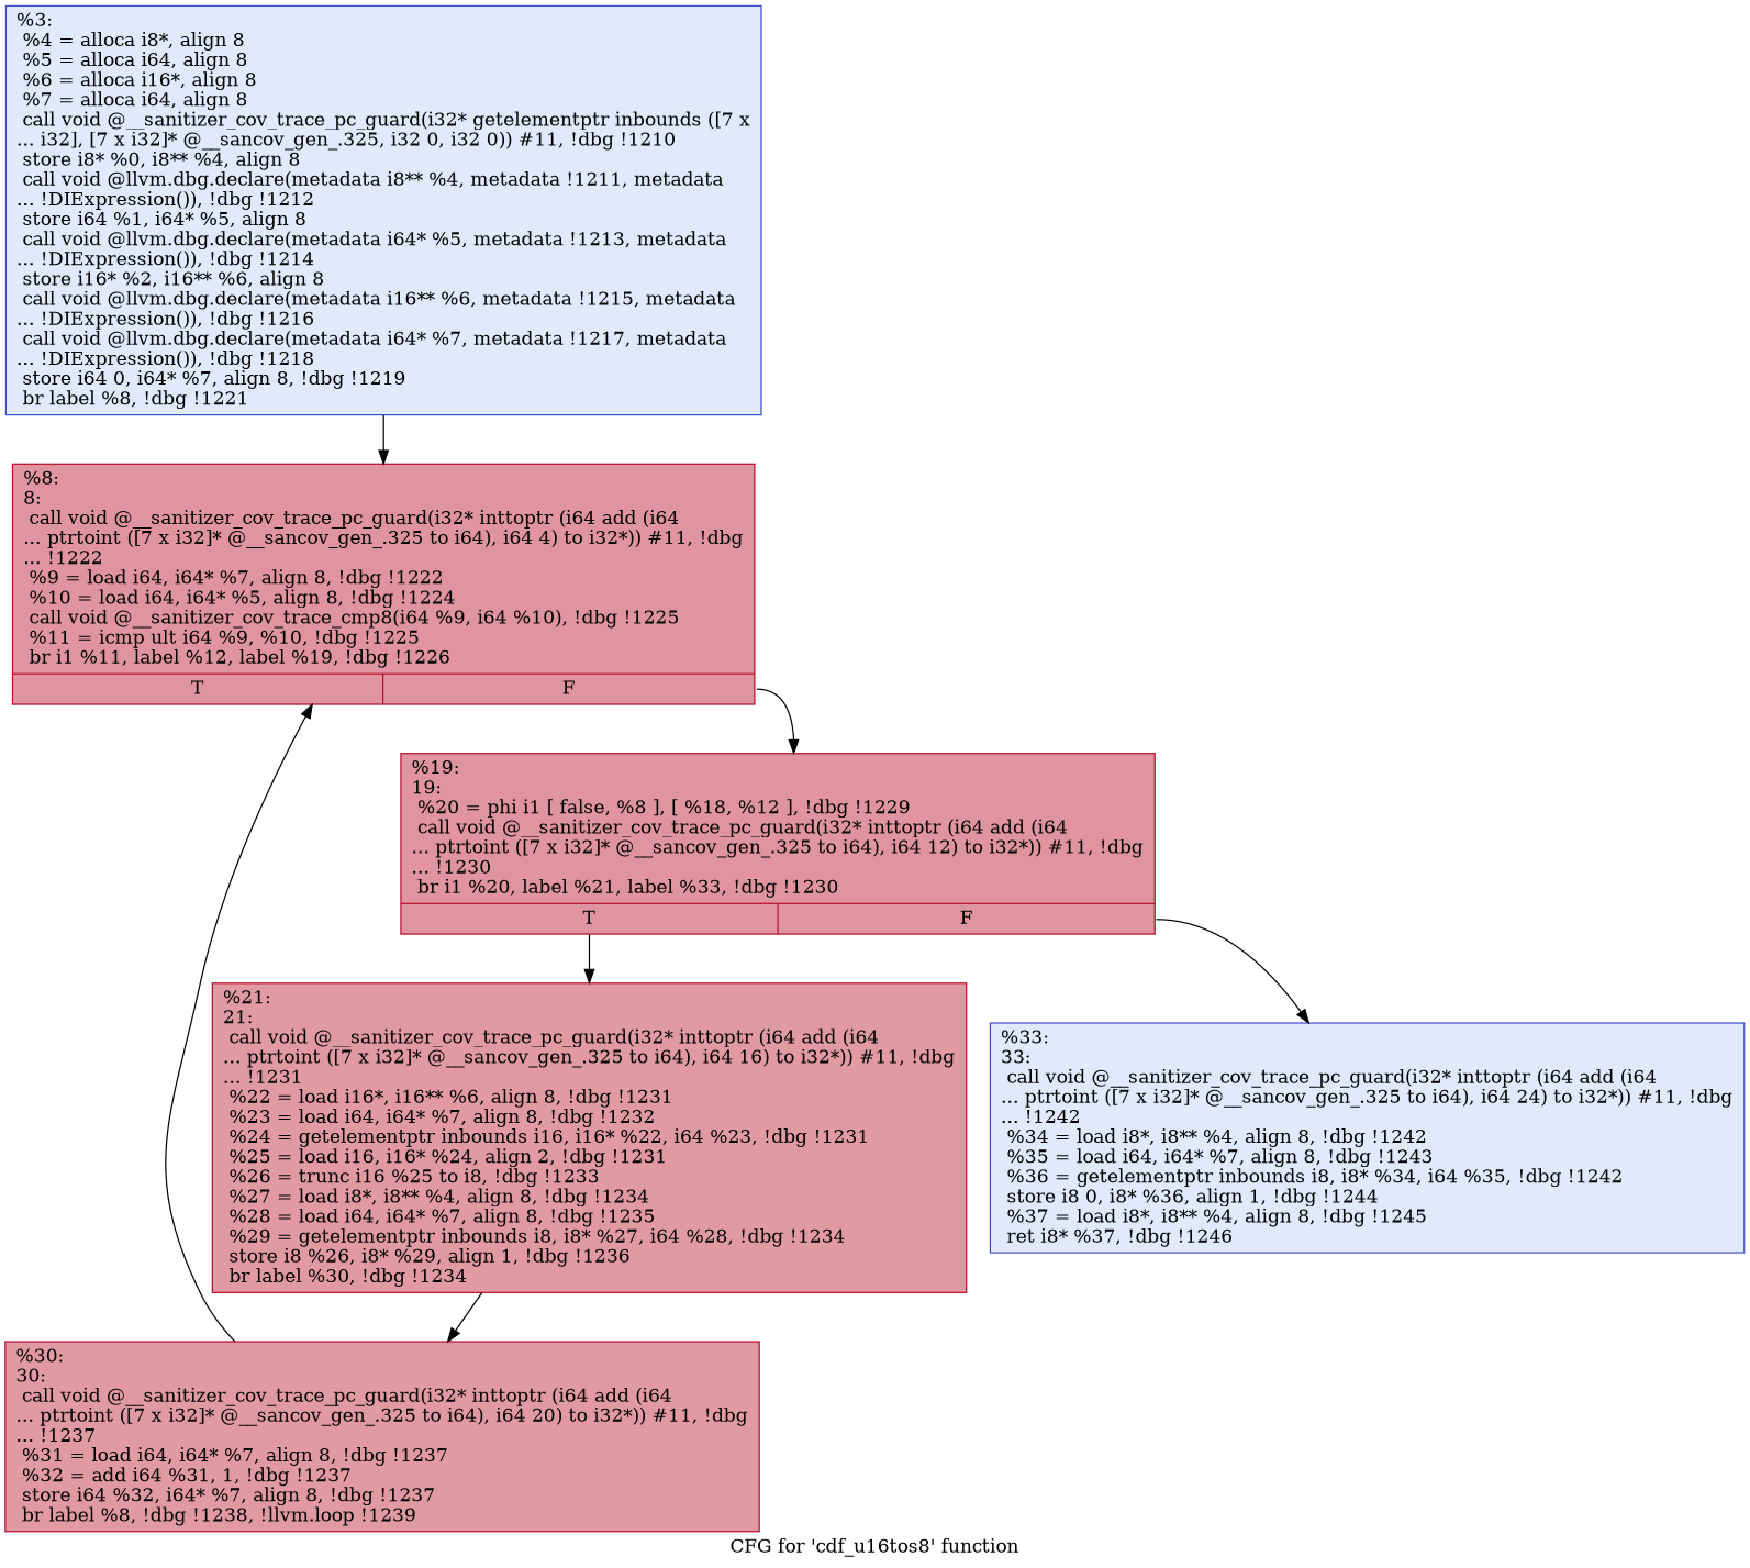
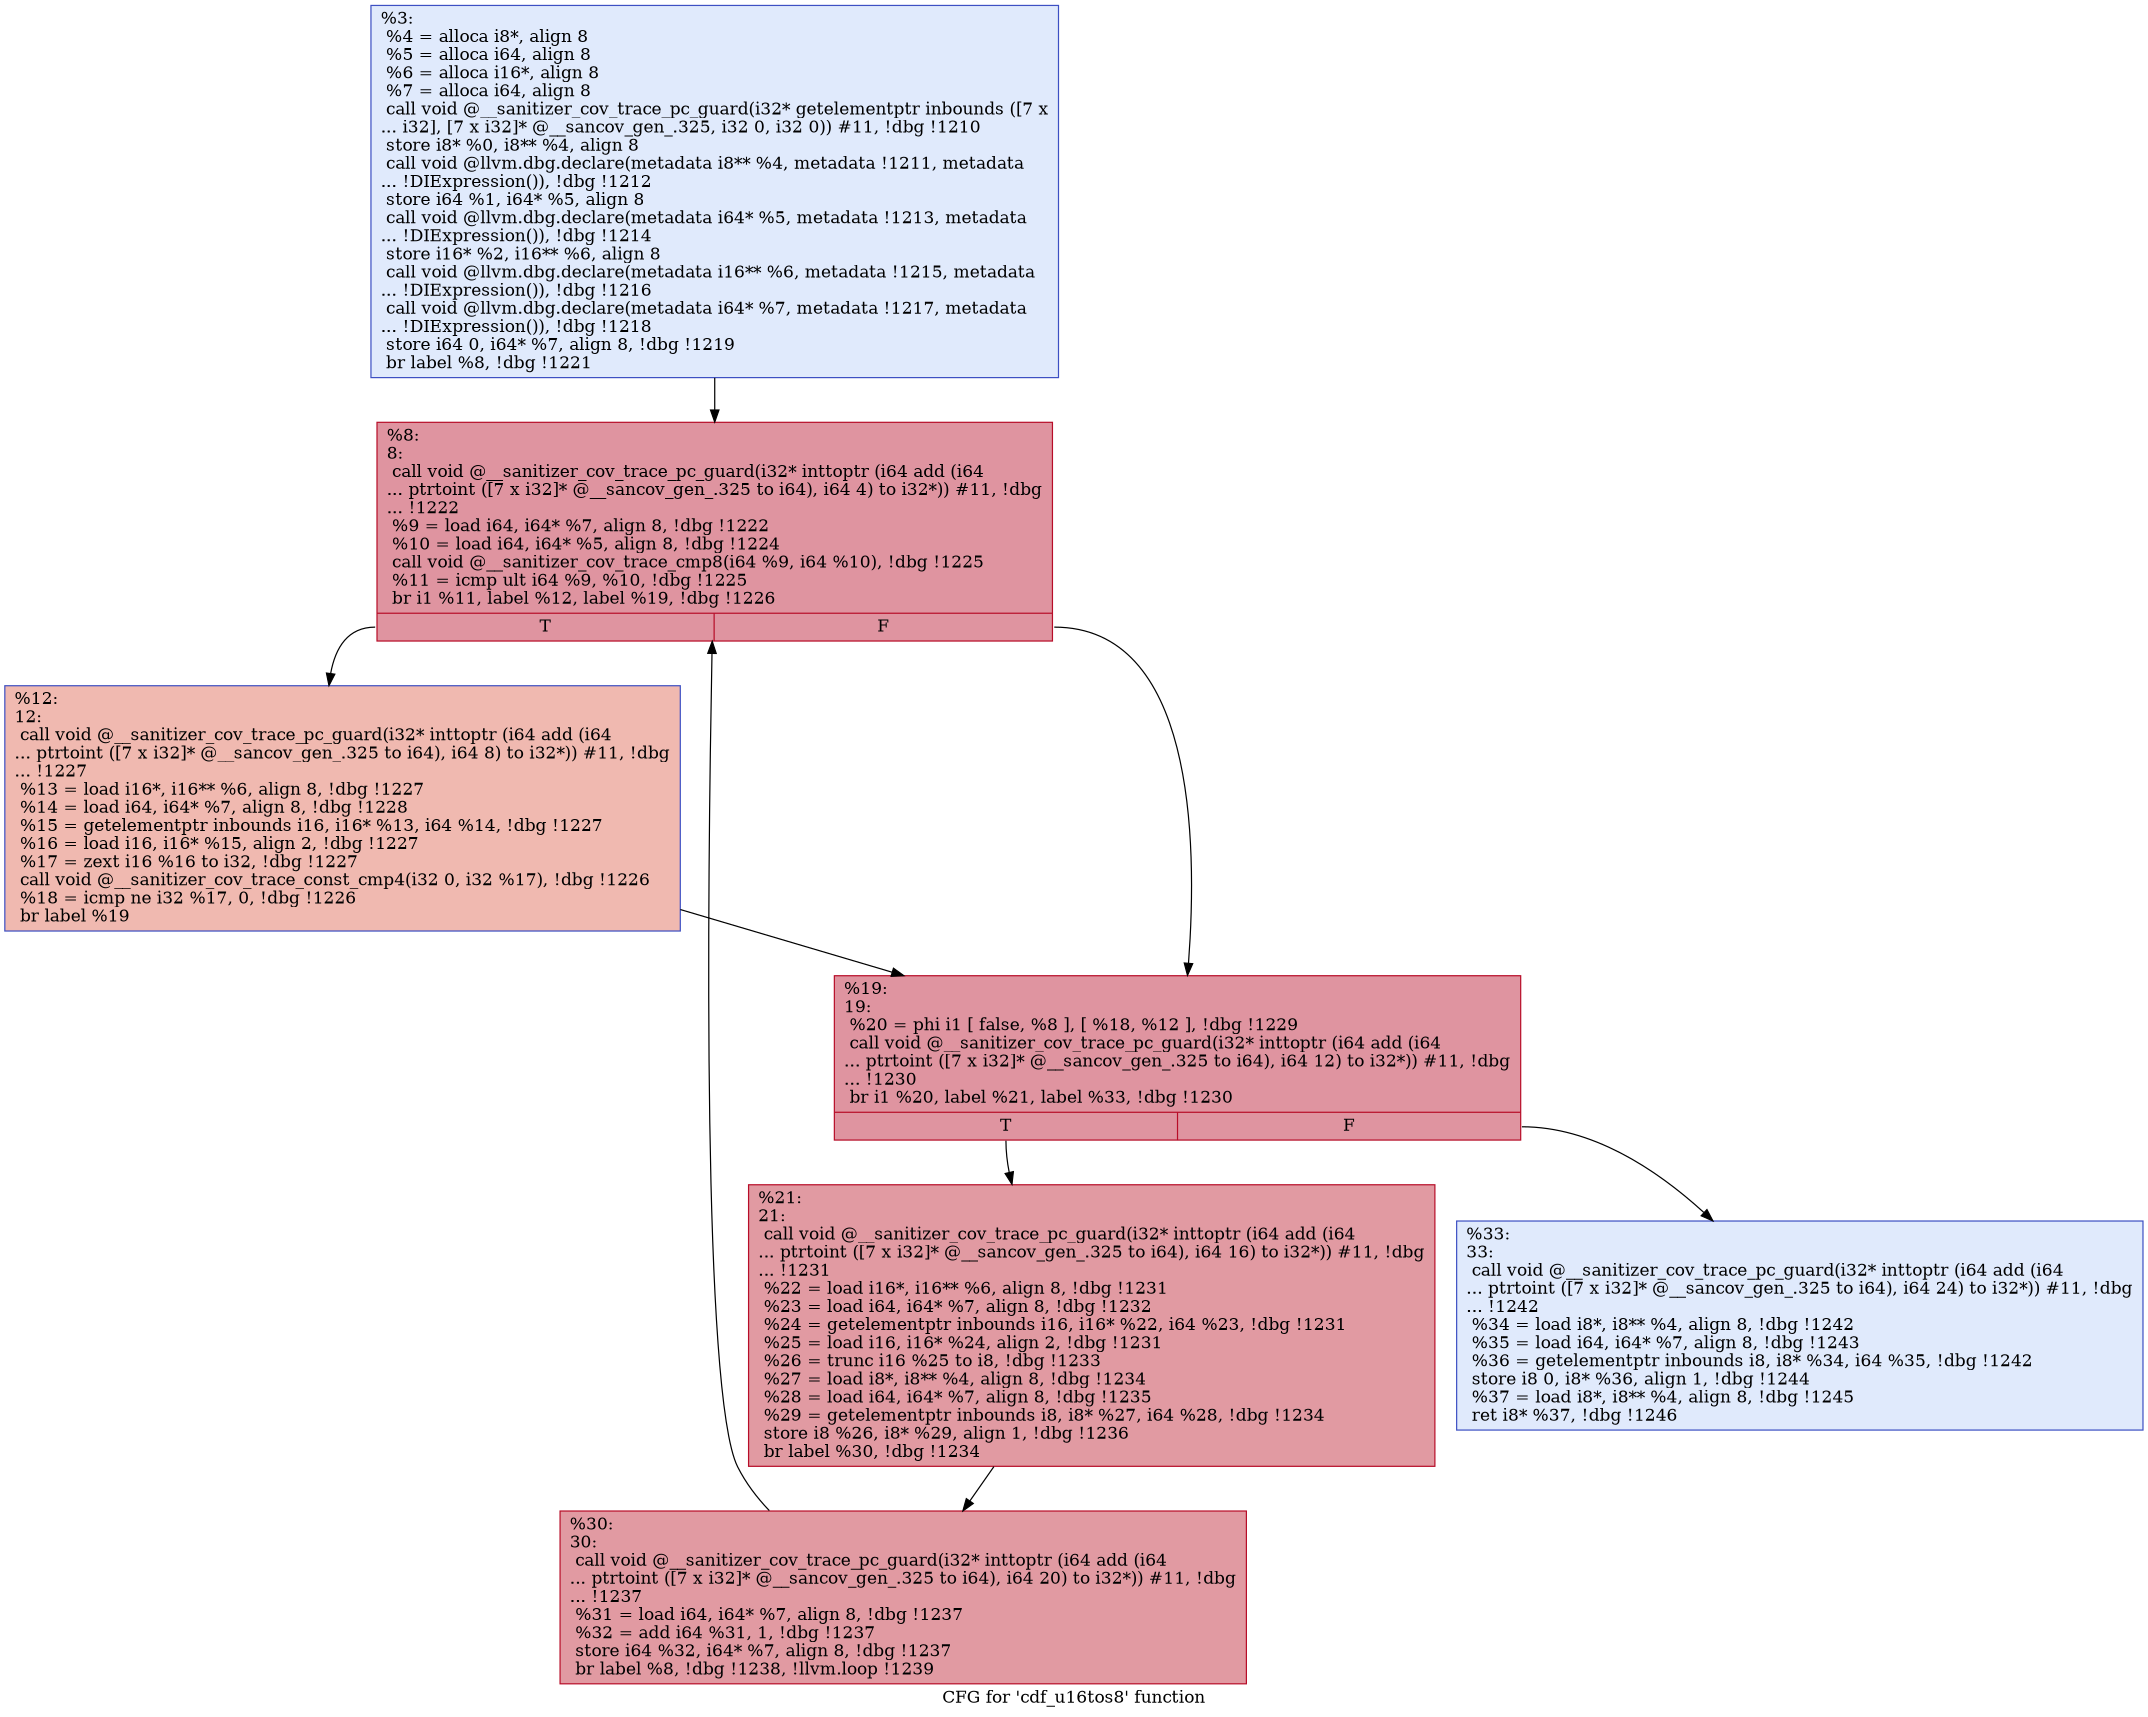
  digraph {
    label="CFG for 'cdf_u16tos8' function"
    node [color="#b70d28ff" fillcolor="#b9d0f970" shape=record style=filled]
    n1 [color="#3d50c3ff" label="{%3:\l  %4 = alloca i8*, align 8\l  %5 = alloca i64, align 8\l  %6 = alloca i16*, align 8\l  %7 = alloca i64, align 8\l  call void @__sanitizer_cov_trace_pc_guard(i32* getelementptr inbounds ([7 x\l... i32], [7 x i32]* @__sancov_gen_.325, i32 0, i32 0)) #11, !dbg !1210\l  store i8* %0, i8** %4, align 8\l  call void @llvm.dbg.declare(metadata i8** %4, metadata !1211, metadata\l... !DIExpression()), !dbg !1212\l  store i64 %1, i64* %5, align 8\l  call void @llvm.dbg.declare(metadata i64* %5, metadata !1213, metadata\l... !DIExpression()), !dbg !1214\l  store i16* %2, i16** %6, align 8\l  call void @llvm.dbg.declare(metadata i16** %6, metadata !1215, metadata\l... !DIExpression()), !dbg !1216\l  call void @llvm.dbg.declare(metadata i64* %7, metadata !1217, metadata\l... !DIExpression()), !dbg !1218\l  store i64 0, i64* %7, align 8, !dbg !1219\l  br label %8, !dbg !1221\l}"]
    n2 [fillcolor="#b70d2870" label="{%8:\l8:                                                \l  call void @__sanitizer_cov_trace_pc_guard(i32* inttoptr (i64 add (i64\l... ptrtoint ([7 x i32]* @__sancov_gen_.325 to i64), i64 4) to i32*)) #11, !dbg\l... !1222\l  %9 = load i64, i64* %7, align 8, !dbg !1222\l  %10 = load i64, i64* %5, align 8, !dbg !1224\l  call void @__sanitizer_cov_trace_cmp8(i64 %9, i64 %10), !dbg !1225\l  %11 = icmp ult i64 %9, %10, !dbg !1225\l  br i1 %11, label %12, label %19, !dbg !1226\l|{<s0>T|<s1>F}}"]
+   n3 [color="#3d50c3ff" fillcolor="#de614d70" label="{%12:\l12:                                               \l  call void @__sanitizer_cov_trace_pc_guard(i32* inttoptr (i64 add (i64\l... ptrtoint ([7 x i32]* @__sancov_gen_.325 to i64), i64 8) to i32*)) #11, !dbg\l... !1227\l  %13 = load i16*, i16** %6, align 8, !dbg !1227\l  %14 = load i64, i64* %7, align 8, !dbg !1228\l  %15 = getelementptr inbounds i16, i16* %13, i64 %14, !dbg !1227\l  %16 = load i16, i16* %15, align 2, !dbg !1227\l  %17 = zext i16 %16 to i32, !dbg !1227\l  call void @__sanitizer_cov_trace_const_cmp4(i32 0, i32 %17), !dbg !1226\l  %18 = icmp ne i32 %17, 0, !dbg !1226\l  br label %19\l}"]
    n4 [fillcolor="#b70d2870" label="{%19:\l19:                                               \l  %20 = phi i1 [ false, %8 ], [ %18, %12 ], !dbg !1229\l  call void @__sanitizer_cov_trace_pc_guard(i32* inttoptr (i64 add (i64\l... ptrtoint ([7 x i32]* @__sancov_gen_.325 to i64), i64 12) to i32*)) #11, !dbg\l... !1230\l  br i1 %20, label %21, label %33, !dbg !1230\l|{<s0>T|<s1>F}}"]
    n5 [fillcolor="#bb1b2c70" label="{%21:\l21:                                               \l  call void @__sanitizer_cov_trace_pc_guard(i32* inttoptr (i64 add (i64\l... ptrtoint ([7 x i32]* @__sancov_gen_.325 to i64), i64 16) to i32*)) #11, !dbg\l... !1231\l  %22 = load i16*, i16** %6, align 8, !dbg !1231\l  %23 = load i64, i64* %7, align 8, !dbg !1232\l  %24 = getelementptr inbounds i16, i16* %22, i64 %23, !dbg !1231\l  %25 = load i16, i16* %24, align 2, !dbg !1231\l  %26 = trunc i16 %25 to i8, !dbg !1233\l  %27 = load i8*, i8** %4, align 8, !dbg !1234\l  %28 = load i64, i64* %7, align 8, !dbg !1235\l  %29 = getelementptr inbounds i8, i8* %27, i64 %28, !dbg !1234\l  store i8 %26, i8* %29, align 1, !dbg !1236\l  br label %30, !dbg !1234\l}"]
    n6 [color="#3d50c3ff" label="{%33:\l33:                                               \l  call void @__sanitizer_cov_trace_pc_guard(i32* inttoptr (i64 add (i64\l... ptrtoint ([7 x i32]* @__sancov_gen_.325 to i64), i64 24) to i32*)) #11, !dbg\l... !1242\l  %34 = load i8*, i8** %4, align 8, !dbg !1242\l  %35 = load i64, i64* %7, align 8, !dbg !1243\l  %36 = getelementptr inbounds i8, i8* %34, i64 %35, !dbg !1242\l  store i8 0, i8* %36, align 1, !dbg !1244\l  %37 = load i8*, i8** %4, align 8, !dbg !1245\l  ret i8* %37, !dbg !1246\l}"]
    n7 [fillcolor="#bb1b2c70" label="{%30:\l30:                                               \l  call void @__sanitizer_cov_trace_pc_guard(i32* inttoptr (i64 add (i64\l... ptrtoint ([7 x i32]* @__sancov_gen_.325 to i64), i64 20) to i32*)) #11, !dbg\l... !1237\l  %31 = load i64, i64* %7, align 8, !dbg !1237\l  %32 = add i64 %31, 1, !dbg !1237\l  store i64 %32, i64* %7, align 8, !dbg !1237\l  br label %8, !dbg !1238, !llvm.loop !1239\l}"]
    n1 -> n2
+   n2 -> n3 [tailport=s0]
    n2 -> n4 [tailport=s1]
+   n3 -> n4
    n4 -> n5 [tailport=s0]
    n4 -> n6 [tailport=s1]
    n5 -> n7
    n7 -> n2
  }
